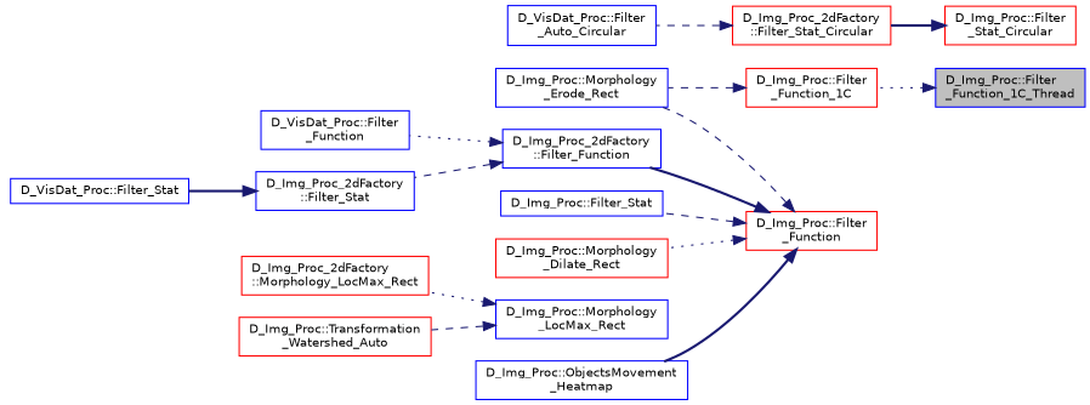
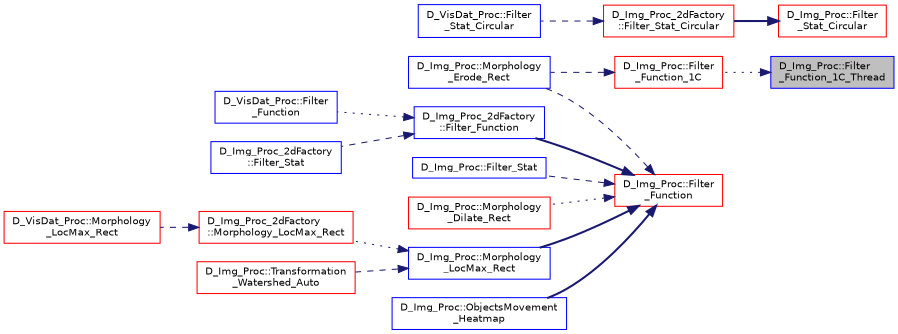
  digraph {
    rankdir=RL
    node [color=blue fillcolor=white fontname=Helvetica fontsize=10 shape=record style=filled]
    edge [color=midnightblue dir=back fontname=Helvetica fontsize=10 labelfontname=Helvetica labelfontsize=10 style=dashed]
    n1 [fillcolor=grey75 fontcolor=black height=0.2 label="D_Img_Proc::Filter\l_Function_1C_Thread" width=0.4]
    n2 [color=red height=0.2 label="D_Img_Proc::Filter\l_Function_1C" width=0.4]
    n3 [height=0.2 label="D_Img_Proc::Morphology\l_Erode_Rect" width=0.4]
    n4 [color=red height=0.2 label="D_Img_Proc::Filter\l_Function" width=0.4]
    n5 [height=0.2 label="D_Img_Proc_2dFactory\l::Filter_Function" width=0.4]
    n6 [height=0.2 label="D_Img_Proc::Filter_Stat" width=0.4]
    n7 [color=red height=0.2 label="D_Img_Proc::Morphology\l_Dilate_Rect" width=0.4]
    n8 [height=0.2 label="D_Img_Proc::Morphology\l_LocMax_Rect" width=0.4]
    n9 [height=0.2 label="D_Img_Proc::ObjectsMovement\l_Heatmap" width=0.4]
    n10 [height=0.2 label="D_VisDat_Proc::Filter\l_Function" width=0.4]
    n11 [height=0.2 label="D_Img_Proc_2dFactory\l::Filter_Stat" width=0.4]
    n12 [color=red height=0.2 label="D_Img_Proc_2dFactory\l::Morphology_LocMax_Rect" width=0.4]
    n13 [color=red height=0.2 label="D_Img_Proc::Transformation\l_Watershed_Auto" width=0.4]
-   n14 [height=0.2 label="D_VisDat_Proc::Filter_Stat" width=0.4]
    n15 [color=red height=0.2 label="D_Img_Proc::Filter\l_Stat_Circular" width=0.4]
    n16 [color=red height=0.2 label="D_Img_Proc_2dFactory\l::Filter_Stat_Circular" width=0.4]
-   n17 [height=0.2 label="D_VisDat_Proc::Filter\l_Auto_Circular" width=0.4]
+   n17 [height=0.2 label="D_VisDat_Proc::Filter\l_Stat_Circular" width=0.4]
+   n18 [color=red height=0.2 label="D_VisDat_Proc::Morphology\l_LocMax_Rect" width=0.4]
    n1 -> n2 [style=dotted]
    n2 -> n3
    n4 -> n3
    n4 -> n5 [style=bold]
    n4 -> n6
    n4 -> n7 [style=dotted]
+   n4 -> n8 [style=bold]
    n4 -> n9 [style=bold]
    n5 -> n10 [style=dotted]
    n5 -> n11
    n8 -> n12 [style=dotted]
    n8 -> n13
-   n11 -> n14 [style=bold]
+   n12 -> n18
    n15 -> n16 [style=bold]
    n16 -> n17
  }
